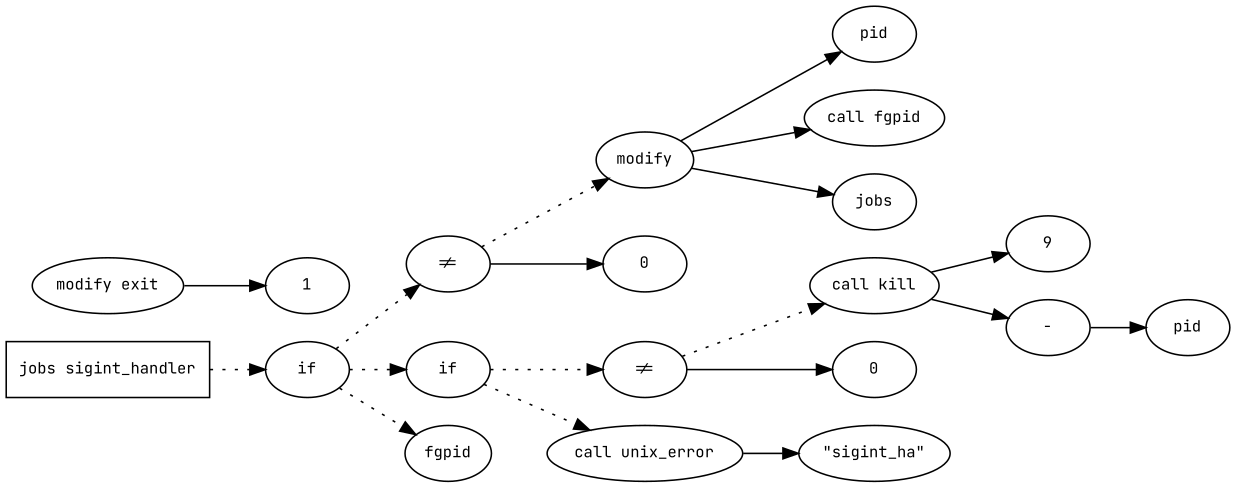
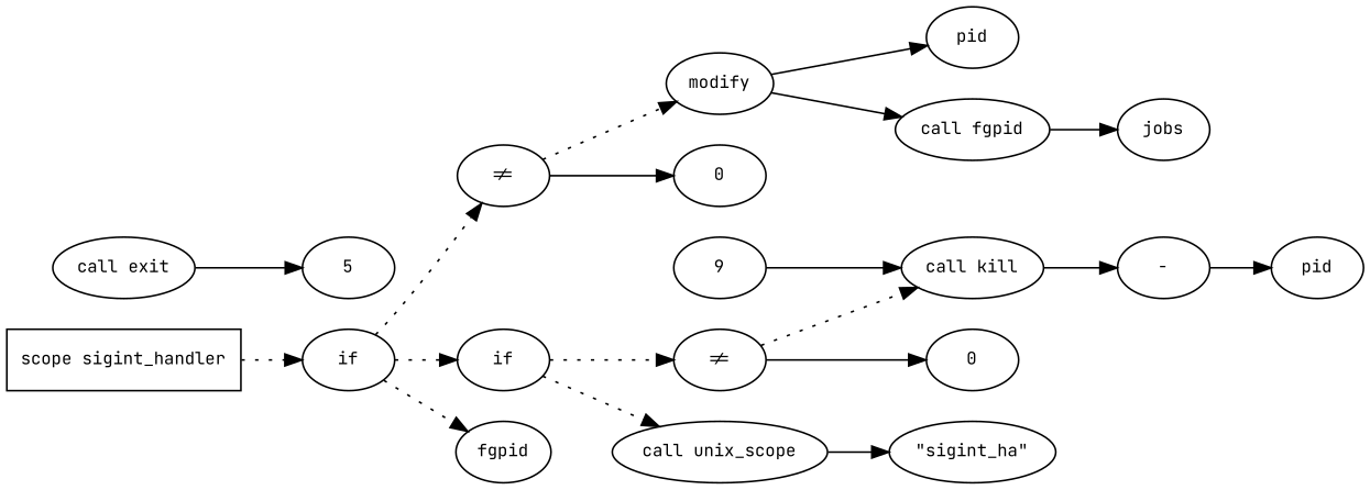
  digraph {
    fontname="JetBrains Mono"
    fontsize=10
    rankdir=LR
    node [fontname="JetBrains Mono" fontsize=10 shape=ellipse]
    edge [fontname="JetBrains Mono" fontsize=10]
-   n1 [label="jobs sigint_handler" shape=box]
+   n1 [label="scope sigint_handler" shape=box]
    n2 [label=if]
    n3 [label="!="]
    n4 [label=if]
    n5 [label=fgpid]
    n6 [label=modify]
    n7 [label=0]
    n8 [label="!="]
-   n9 [label="call unix_error"]
+   n9 [label="call unix_scope"]
    n10 [label=pid]
    n11 [label="call fgpid"]
    n12 [label=jobs]
    n13 [label="call kill"]
    n14 [label=0]
    n15 [label="\"sigint_ha\""]
    n16 [label=9]
    n17 [label="-"]
    n18 [label=pid]
-   n19 [label="modify exit"]
-   n20 [label=1]
+   n19 [label="call exit"]
+   n20 [label=5]
    n1 -> n2 [style=dotted]
    n2 -> n3 [style=dotted]
    n2 -> n4 [style=dotted]
    n2 -> n5 [style=dotted]
    n3 -> n6 [style=dotted]
    n3 -> n7
    n4 -> n8 [style=dotted]
    n4 -> n9 [style=dotted]
    n6 -> n10
    n6 -> n11 [style=solid]
    n8 -> n13 [style=dotted]
    n8 -> n14
    n9 -> n15
-   n6 -> n12
-   n13 -> n16
+   n11 -> n12
+   n16 -> n13
    n13 -> n17
    n17 -> n18
    n19 -> n20
  }
